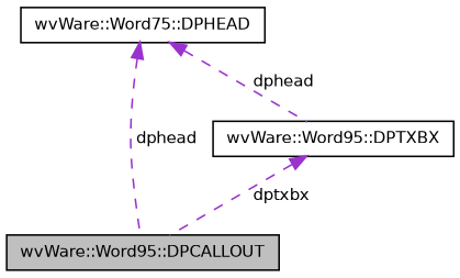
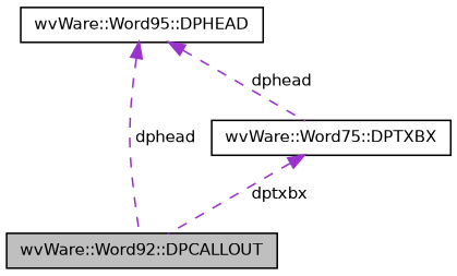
  digraph {
    node [color=black fillcolor=white fontname=Helvetica fontsize=10 shape=record style=filled]
    edge [color=darkorchid3 dir=back fontname=Helvetica fontsize=10 labelfontname=Helvetica labelfontsize=10 style=dashed]
-   n1 [fillcolor=grey75 fontcolor=black height=0.2 label="wvWare::Word95::DPCALLOUT" width=0.4]
-   n2 [height=0.2 label="wvWare::Word75::DPHEAD" width=0.4]
-   n3 [height=0.2 label="wvWare::Word95::DPTXBX" width=0.4]
+   n1 [fillcolor=grey75 fontcolor=black height=0.2 label="wvWare::Word92::DPCALLOUT" width=0.4]
+   n2 [height=0.2 label="wvWare::Word95::DPHEAD" width=0.4]
+   n3 [height=0.2 label="wvWare::Word75::DPTXBX" width=0.4]
    n2 -> n1 [label=" dphead"]
    n2 -> n3 [label=" dphead"]
    n3 -> n1 [label=" dptxbx"]
  }
